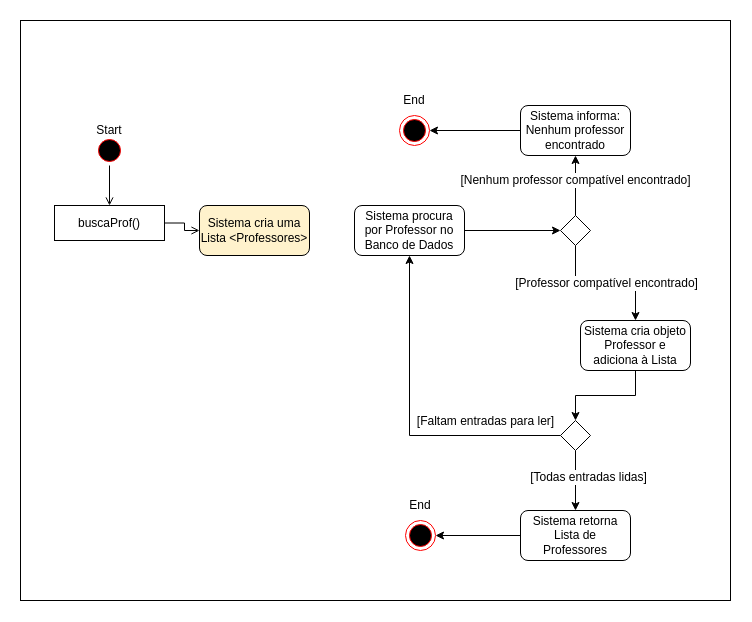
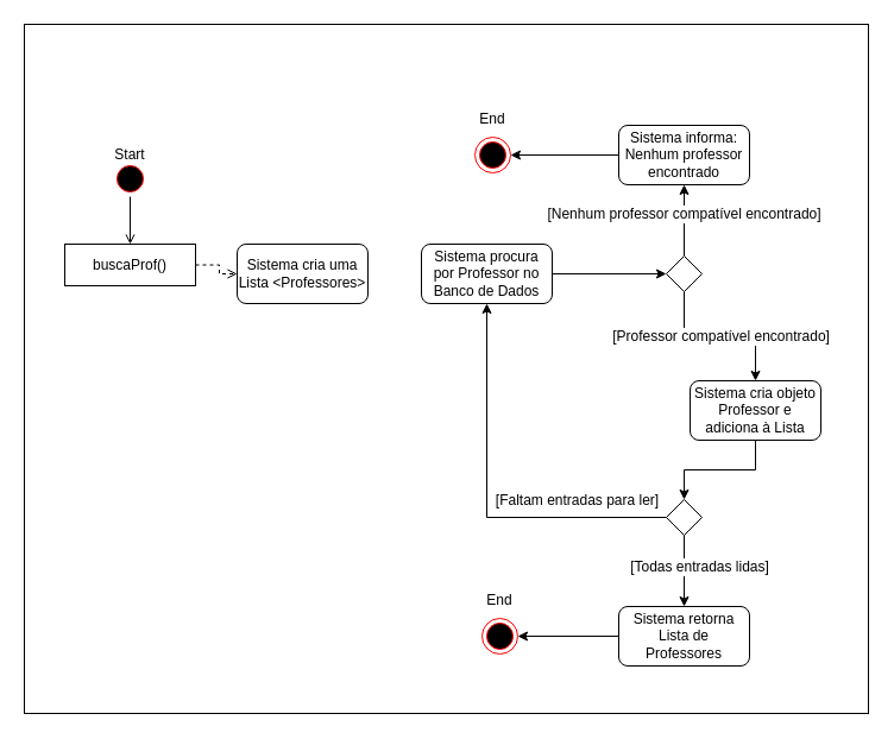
  <mxCell id="0" />
  <mxCell id="1" value="Background" parent="0" />
  <mxCell id="2" value="" style="rounded=0;whiteSpace=wrap;html=1;fontSize=12;connectable=0;allowArrows=0;rotatable=1;" vertex="1" parent="1"><mxGeometry x="20" y="20" width="710" height="580" as="geometry" /></mxCell>
  <mxCell id="3" value="Atividades" parent="0" />
  <mxCell id="4" style="edgeStyle=orthogonalEdgeStyle;rounded=0;orthogonalLoop=1;jettySize=auto;html=1;endArrow=open;endFill=0;" parent="3" source="5" target="8" edge="1"><mxGeometry relative="1" as="geometry"><mxPoint x="109" y="205" as="targetPoint" /></mxGeometry></mxCell>
  <mxCell id="5" value="" style="ellipse;html=1;shape=startState;fillColor=#000000;strokeColor=#ff0000;" parent="3" vertex="1"><mxGeometry x="94" y="135" width="30" height="30" as="geometry" /></mxCell>
  <mxCell id="6" value="Start" style="text;html=1;strokeColor=none;fillColor=none;align=center;verticalAlign=middle;whiteSpace=wrap;rounded=0;" parent="3" vertex="1"><mxGeometry x="79" y="115" width="60" height="30" as="geometry" /></mxCell>
- <mxCell id="7" style="edgeStyle=orthogonalEdgeStyle;rounded=0;orthogonalLoop=1;jettySize=auto;html=1;fontSize=9;endArrow=open;endFill=0;" parent="3" source="8" target="9" edge="1"><mxGeometry relative="1" as="geometry" /></mxCell>
+ <mxCell id="7" style="edgeStyle=orthogonalEdgeStyle;rounded=0;orthogonalLoop=1;jettySize=auto;html=1;fontSize=9;endArrow=open;endFill=0;dashed=1;" parent="3" source="8" target="9" edge="1"><mxGeometry relative="1" as="geometry" /></mxCell>
  <mxCell id="8" value="buscaProf()" style="rounded=0;whiteSpace=wrap;html=1;fontSize=12;" parent="3" vertex="1"><mxGeometry x="54" y="205" width="110" height="35" as="geometry" /></mxCell>
- <mxCell id="9" value="Sistema cria uma Lista &amp;lt;Professores&amp;gt;" style="rounded=1;whiteSpace=wrap;html=1;fillColor=#fff2cc;" parent="3" vertex="1"><mxGeometry x="199" y="205" width="110" height="50" as="geometry" /></mxCell>
+ <mxCell id="9" value="Sistema cria uma Lista &amp;lt;Professores&amp;gt;" style="rounded=1;whiteSpace=wrap;html=1;" parent="3" vertex="1"><mxGeometry x="199" y="205" width="110" height="50" as="geometry" /></mxCell>
  <mxCell id="10" style="edgeStyle=orthogonalEdgeStyle;rounded=0;orthogonalLoop=1;jettySize=auto;html=1;fontSize=12;" edge="1" parent="3" source="11" target="14"><mxGeometry relative="1" as="geometry"><mxPoint x="530" y="230" as="targetPoint" /></mxGeometry></mxCell>
  <mxCell id="11" value="Sistema procura por Professor no Banco de Dados" style="rounded=1;whiteSpace=wrap;html=1;" parent="3" vertex="1"><mxGeometry x="354" y="205" width="110" height="50" as="geometry" /></mxCell>
  <mxCell id="12" value="[Nenhum professor compatível encontrado]" style="edgeStyle=orthogonalEdgeStyle;rounded=0;orthogonalLoop=1;jettySize=auto;html=1;fontSize=12;" edge="1" parent="3" source="14" target="16"><mxGeometry x="0.167" relative="1" as="geometry"><mxPoint as="offset" /></mxGeometry></mxCell>
  <mxCell id="13" value="[Professor compatível encontrado]" style="edgeStyle=orthogonalEdgeStyle;rounded=0;orthogonalLoop=1;jettySize=auto;html=1;fontSize=12;" edge="1" parent="3" source="14" target="20"><mxGeometry relative="1" as="geometry" /></mxCell>
  <mxCell id="14" value="" style="rhombus;" vertex="1" parent="3"><mxGeometry x="560" y="215" width="30" height="30" as="geometry" /></mxCell>
  <mxCell id="15" style="edgeStyle=orthogonalEdgeStyle;rounded=0;orthogonalLoop=1;jettySize=auto;html=1;fontSize=12;" edge="1" parent="3" source="16" target="17"><mxGeometry relative="1" as="geometry" /></mxCell>
  <mxCell id="16" value="Sistema informa: Nenhum professor encontrado" style="rounded=1;whiteSpace=wrap;html=1;" vertex="1" parent="3"><mxGeometry x="520" y="105" width="110" height="50" as="geometry" /></mxCell>
  <mxCell id="17" value="" style="ellipse;html=1;shape=endState;fillColor=#000000;strokeColor=#ff0000;rounded=0;fontSize=11;fontColor=default;" vertex="1" parent="3"><mxGeometry x="399" y="115" width="30" height="30" as="geometry" /></mxCell>
  <mxCell id="18" value="End" style="text;html=1;strokeColor=none;fillColor=none;align=center;verticalAlign=middle;whiteSpace=wrap;rounded=0;" vertex="1" parent="3"><mxGeometry x="384" y="85" width="60" height="30" as="geometry" /></mxCell>
  <mxCell id="19" style="edgeStyle=orthogonalEdgeStyle;rounded=0;orthogonalLoop=1;jettySize=auto;html=1;fontSize=12;" edge="1" parent="3" source="20" target="23"><mxGeometry relative="1" as="geometry" /></mxCell>
  <mxCell id="20" value="Sistema cria objeto Professor e adiciona à Lista" style="rounded=1;whiteSpace=wrap;html=1;" vertex="1" parent="3"><mxGeometry x="580" y="320" width="110" height="50" as="geometry" /></mxCell>
  <mxCell id="21" value="[Faltam entradas para ler]" style="edgeStyle=orthogonalEdgeStyle;rounded=0;orthogonalLoop=1;jettySize=auto;html=1;fontSize=12;" edge="1" parent="3" source="23" target="11"><mxGeometry x="-0.547" y="-14" relative="1" as="geometry"><mxPoint as="offset" /></mxGeometry></mxCell>
  <mxCell id="22" value="[Todas entradas lidas]" style="edgeStyle=orthogonalEdgeStyle;rounded=0;orthogonalLoop=1;jettySize=auto;html=1;fontSize=12;" edge="1" parent="3" source="23" target="25"><mxGeometry x="-0.1" y="13" relative="1" as="geometry"><mxPoint as="offset" /></mxGeometry></mxCell>
  <mxCell id="23" value="" style="rhombus;" vertex="1" parent="3"><mxGeometry x="560" y="420" width="30" height="30" as="geometry" /></mxCell>
  <mxCell id="24" style="edgeStyle=orthogonalEdgeStyle;rounded=0;orthogonalLoop=1;jettySize=auto;html=1;fontSize=12;" edge="1" parent="3" source="25" target="26"><mxGeometry relative="1" as="geometry" /></mxCell>
  <mxCell id="25" value="Sistema retorna Lista de Professores" style="rounded=1;whiteSpace=wrap;html=1;" vertex="1" parent="3"><mxGeometry x="520" y="510" width="110" height="50" as="geometry" /></mxCell>
  <mxCell id="26" value="" style="ellipse;html=1;shape=endState;fillColor=#000000;strokeColor=#ff0000;rounded=0;fontSize=11;fontColor=default;" vertex="1" parent="3"><mxGeometry x="405" y="520" width="30" height="30" as="geometry" /></mxCell>
  <mxCell id="27" value="End" style="text;html=1;strokeColor=none;fillColor=none;align=center;verticalAlign=middle;whiteSpace=wrap;rounded=0;" vertex="1" parent="3"><mxGeometry x="390" y="490" width="60" height="30" as="geometry" /></mxCell>
